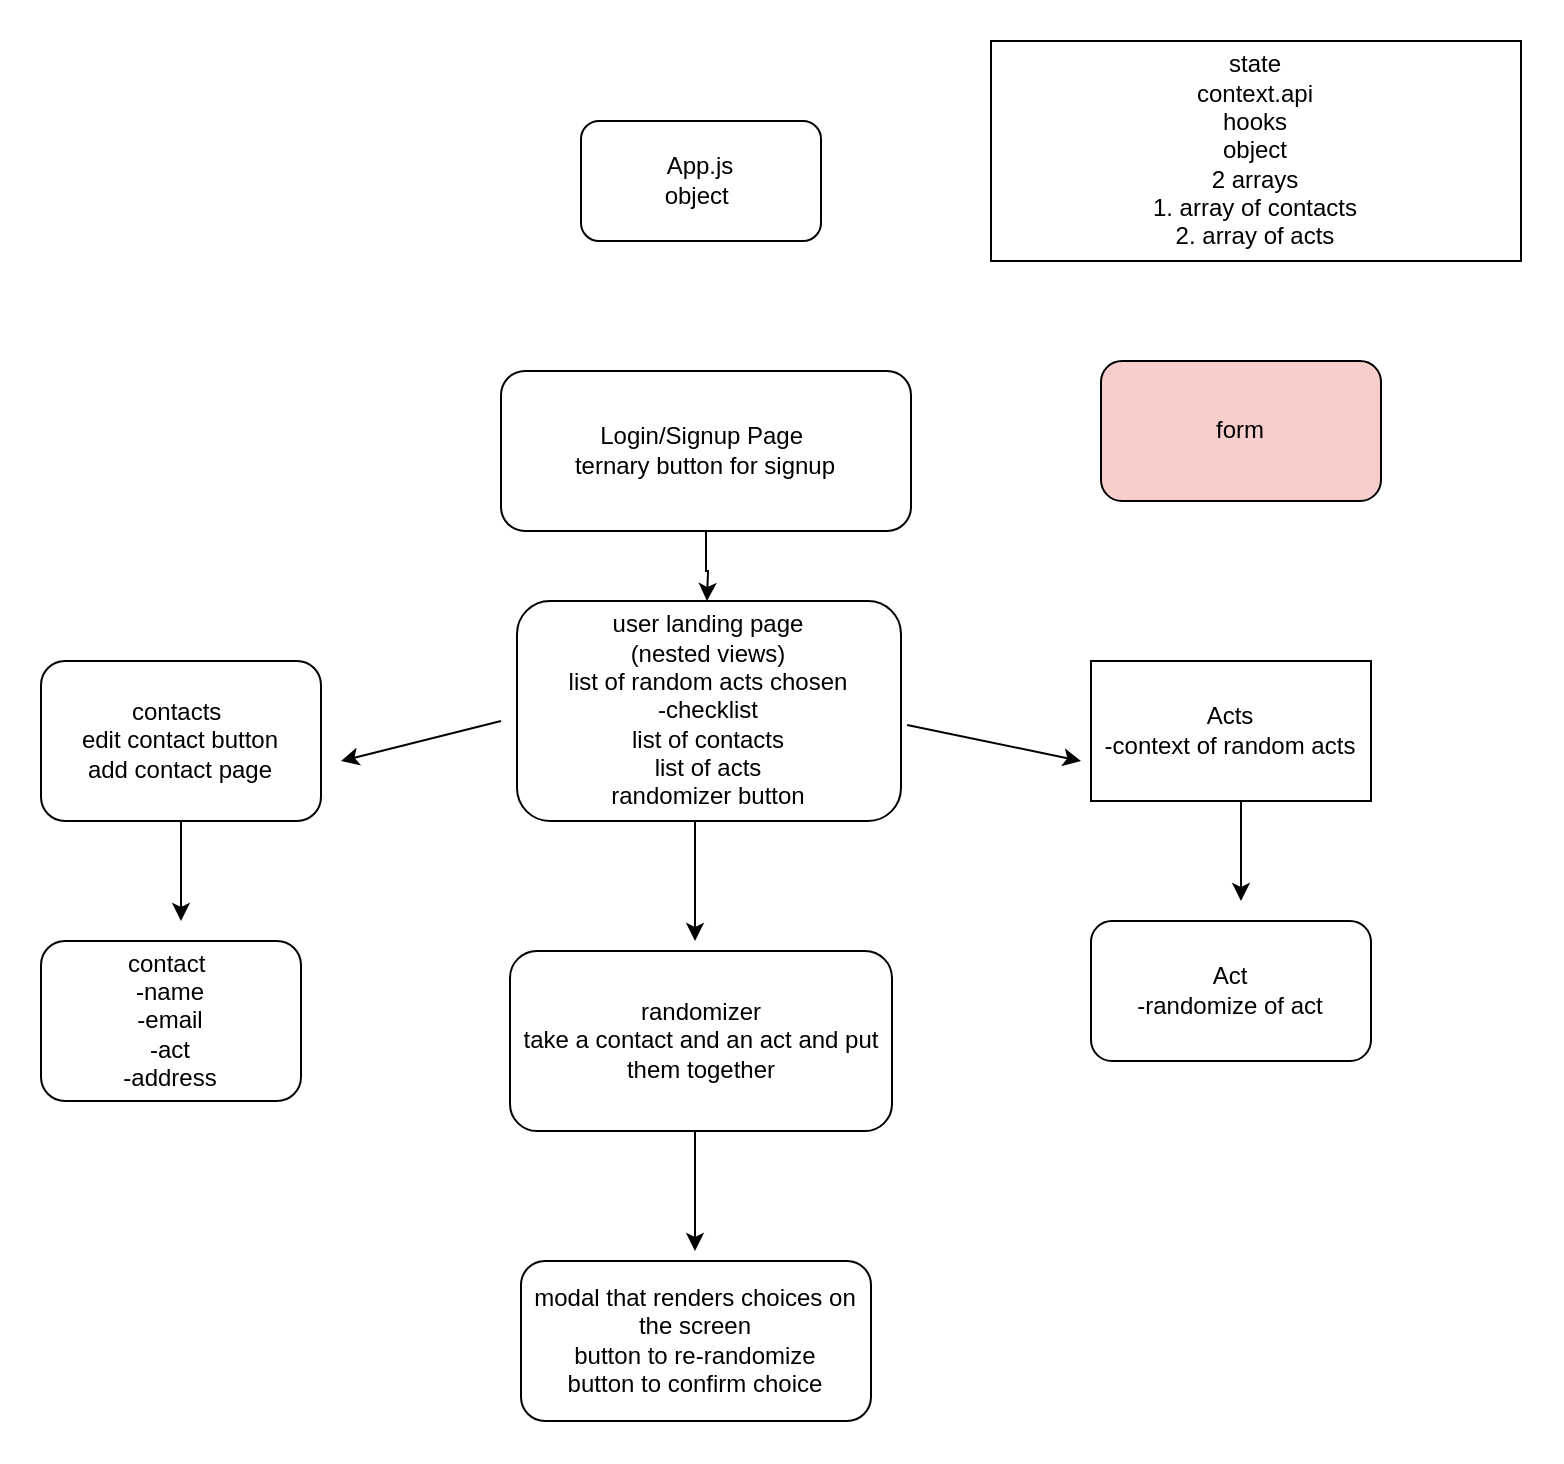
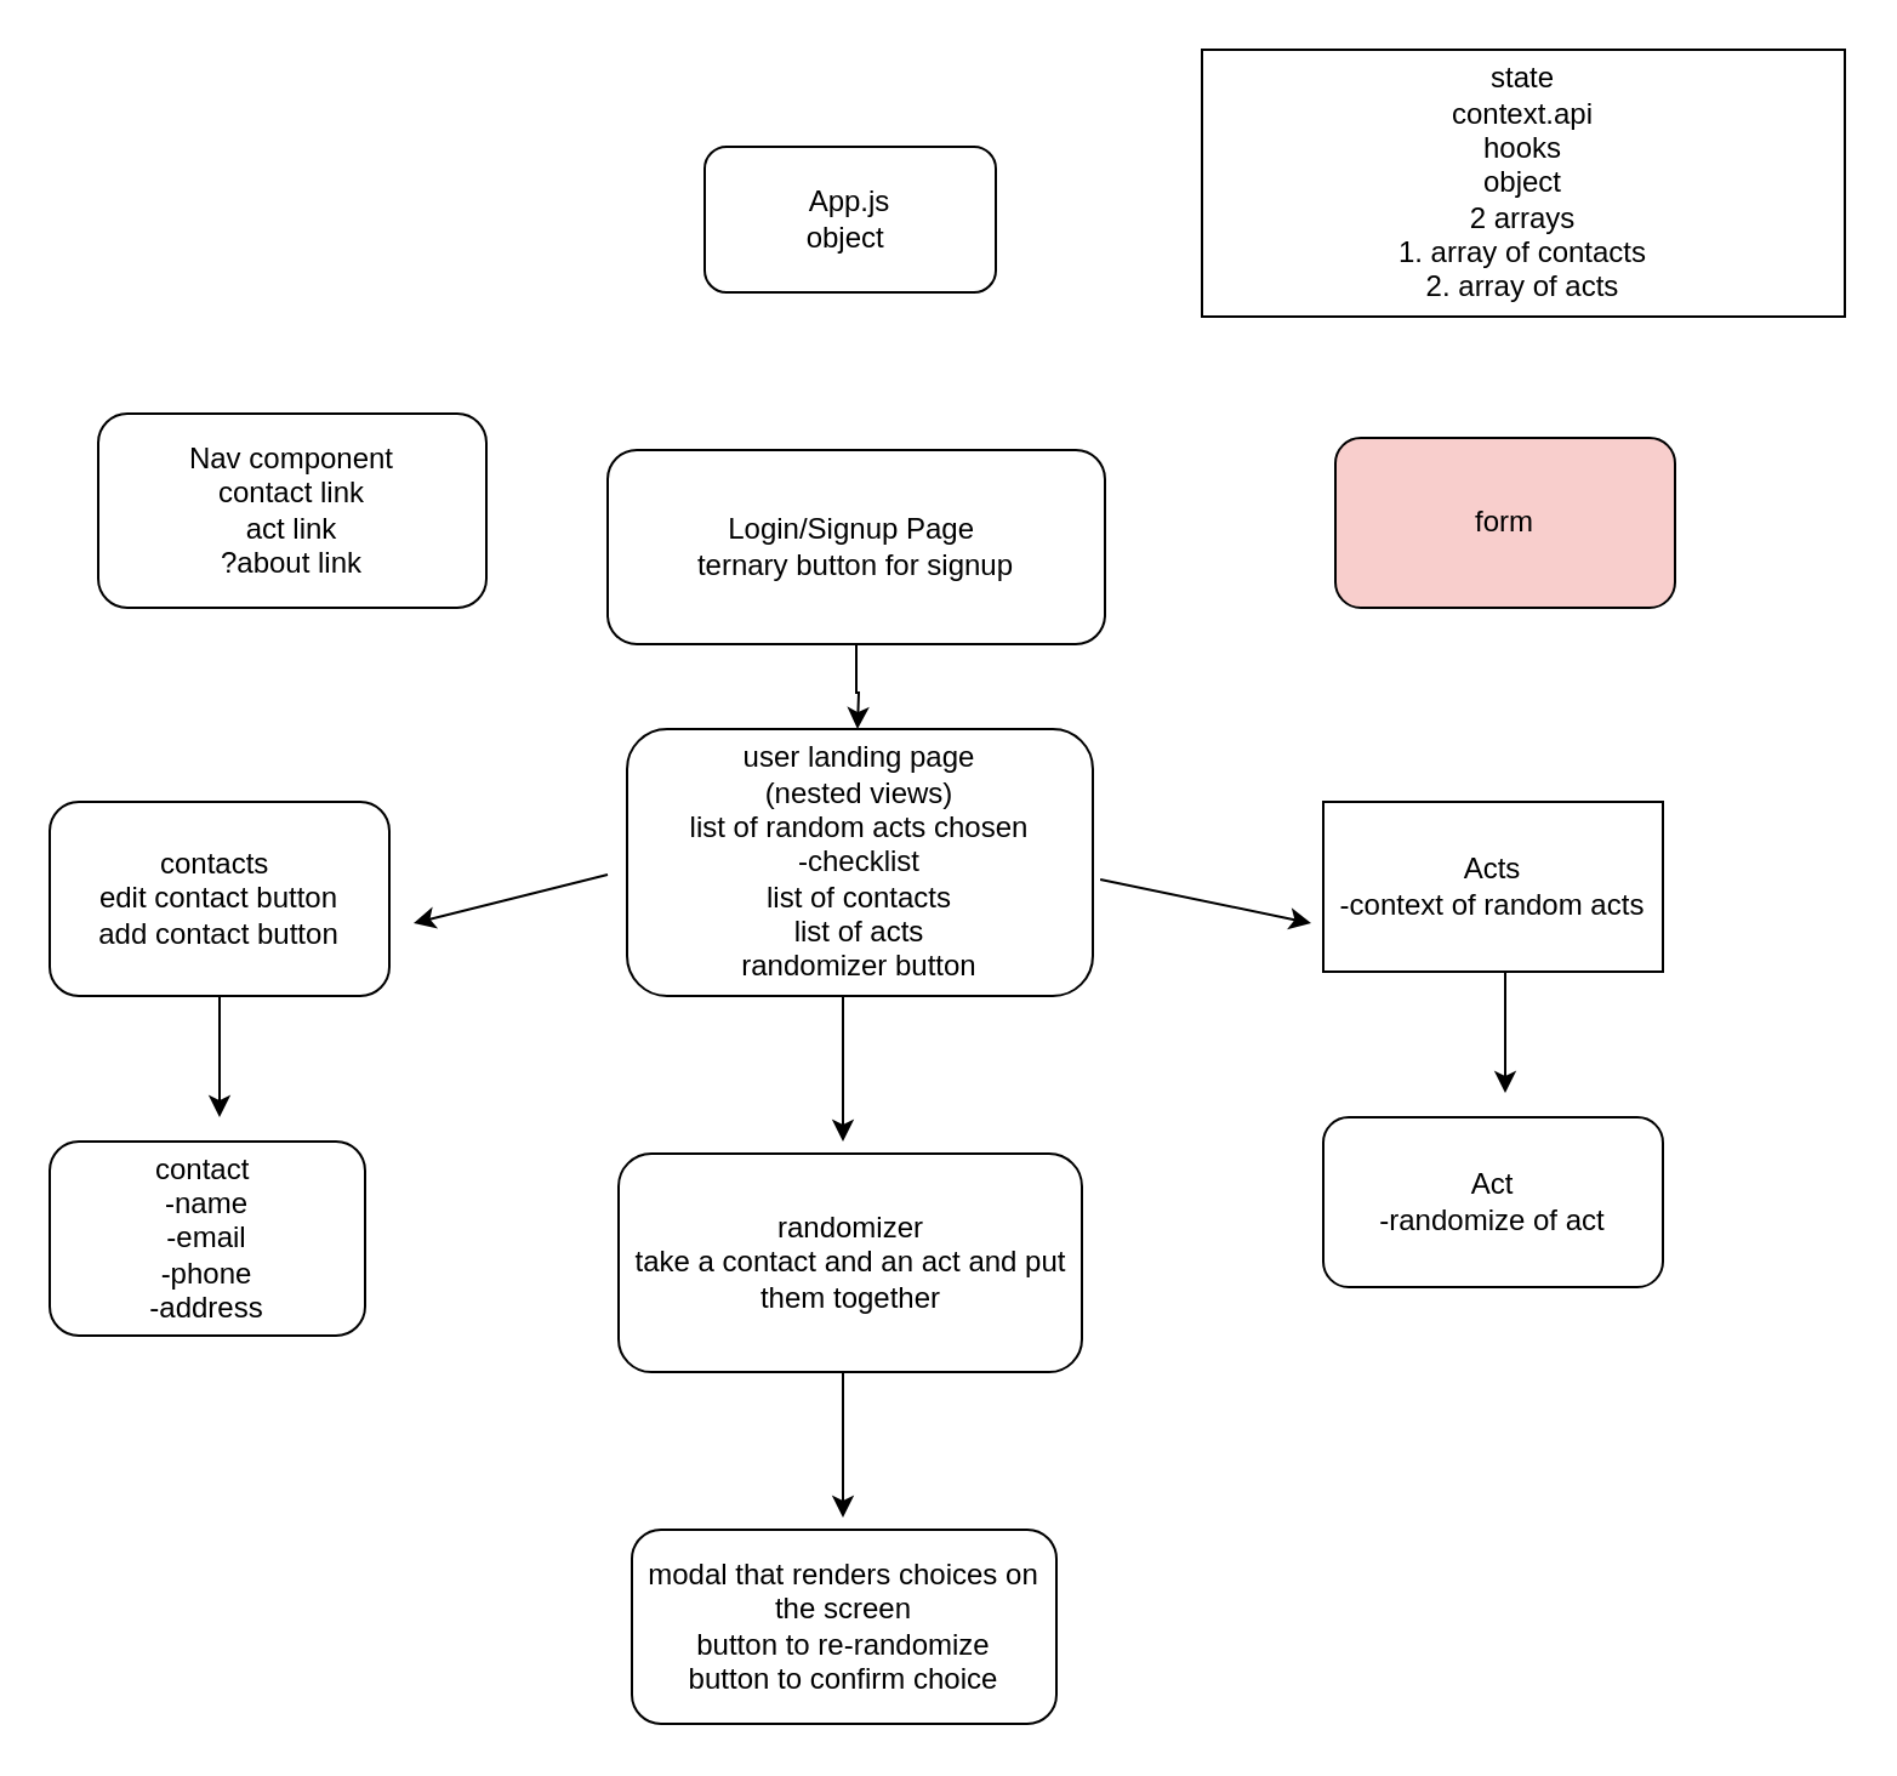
  <mxCell id="0" />
  <mxCell id="1" parent="0" />
  <mxCell id="2" value="App.js&lt;br&gt;object&amp;nbsp;" style="rounded=1;whiteSpace=wrap;html=1;" parent="1" vertex="1"><mxGeometry x="290" y="60" width="120" height="60" as="geometry" /></mxCell>
  <mxCell id="3" value="" style="edgeStyle=orthogonalEdgeStyle;rounded=0;orthogonalLoop=1;jettySize=auto;html=1;" parent="1" source="4" edge="1"><mxGeometry relative="1" as="geometry"><mxPoint x="353" y="300" as="targetPoint" /></mxGeometry></mxCell>
  <mxCell id="4" value="Login/Signup Page&amp;nbsp;&lt;br&gt;ternary button for signup" style="rounded=1;whiteSpace=wrap;html=1;" parent="1" vertex="1"><mxGeometry x="250" y="185" width="205" height="80" as="geometry" /></mxCell>
+ <mxCell id="5" value="Nav component&lt;br&gt;contact link&lt;br&gt;act link&lt;br&gt;?about link" style="rounded=1;whiteSpace=wrap;html=1;" parent="1" vertex="1"><mxGeometry x="40" y="170" width="160" height="80" as="geometry" /></mxCell>
  <mxCell id="6" value="form" style="rounded=1;whiteSpace=wrap;html=1;fillColor=#f8cecc;" parent="1" vertex="1"><mxGeometry x="550" y="180" width="140" height="70" as="geometry" /></mxCell>
  <mxCell id="7" value="user landing page&lt;br&gt;(nested views)&lt;br&gt;list of random acts chosen&lt;br&gt;-checklist&lt;br&gt;list of contacts&lt;br&gt;list of acts&lt;br&gt;randomizer button" style="rounded=1;whiteSpace=wrap;html=1;" parent="1" vertex="1"><mxGeometry x="258" y="300" width="192" height="110" as="geometry" /></mxCell>
  <mxCell id="8" value="randomizer&lt;br&gt;take a contact and an act and put them together" style="rounded=1;whiteSpace=wrap;html=1;" parent="1" vertex="1"><mxGeometry x="254.5" y="475" width="191" height="90" as="geometry" /></mxCell>
  <mxCell id="9" style="edgeStyle=orthogonalEdgeStyle;rounded=0;orthogonalLoop=1;jettySize=auto;html=1;exitX=0.5;exitY=0;exitDx=0;exitDy=0;" parent="1" source="10" edge="1"><mxGeometry relative="1" as="geometry"><mxPoint x="70" y="360" as="targetPoint" /></mxGeometry></mxCell>
- <mxCell id="10" value="contacts&amp;nbsp;&lt;br&gt;edit contact button&lt;br&gt;add contact page" style="rounded=1;whiteSpace=wrap;html=1;" parent="1" vertex="1"><mxGeometry x="20" y="330" width="140" height="80" as="geometry" /></mxCell>
+ <mxCell id="10" value="contacts&amp;nbsp;&lt;br&gt;edit contact button&lt;br&gt;add contact button" style="rounded=1;whiteSpace=wrap;html=1;" parent="1" vertex="1"><mxGeometry x="20" y="330" width="140" height="80" as="geometry" /></mxCell>
  <mxCell id="11" value="Acts&lt;br&gt;-context of random acts" style="rounded=1;whiteSpace=wrap;html=1;arcSize=0;" parent="1" vertex="1"><mxGeometry x="545" y="330" width="140" height="70" as="geometry" /></mxCell>
- <mxCell id="12" value="contact&amp;nbsp;&lt;br&gt;-name&lt;br&gt;-email&lt;br&gt;-act&lt;br&gt;-address" style="rounded=1;whiteSpace=wrap;html=1;" parent="1" vertex="1"><mxGeometry x="20" y="470" width="130" height="80" as="geometry" /></mxCell>
+ <mxCell id="12" value="contact&amp;nbsp;&lt;br&gt;-name&lt;br&gt;-email&lt;br&gt;-phone&lt;br&gt;-address" style="rounded=1;whiteSpace=wrap;html=1;" parent="1" vertex="1"><mxGeometry x="20" y="470" width="130" height="80" as="geometry" /></mxCell>
  <mxCell id="13" value="Act&lt;br&gt;-randomize of act" style="rounded=1;whiteSpace=wrap;html=1;" parent="1" vertex="1"><mxGeometry x="545" y="460" width="140" height="70" as="geometry" /></mxCell>
  <mxCell id="14" value="state&lt;br&gt;context.api&lt;br&gt;hooks&lt;br&gt;object&lt;br&gt;2 arrays&lt;br&gt;1. array of contacts&lt;br&gt;2. array of acts" style="rounded=0;whiteSpace=wrap;html=1;" parent="1" vertex="1"><mxGeometry x="495" y="20" width="265" height="110" as="geometry" /></mxCell>
  <mxCell id="15" value="modal that renders choices on the screen&lt;br&gt;button to re-randomize&lt;br&gt;button to confirm choice" style="rounded=1;whiteSpace=wrap;html=1;" parent="1" vertex="1"><mxGeometry x="260" y="630" width="175" height="80" as="geometry" /></mxCell>
  <mxCell id="16" value="" style="endArrow=classic;html=1;" parent="1" edge="1"><mxGeometry width="50" height="50" relative="1" as="geometry"><mxPoint x="250" y="360" as="sourcePoint" /><mxPoint x="170" y="380" as="targetPoint" /></mxGeometry></mxCell>
  <mxCell id="17" value="" style="endArrow=classic;html=1;exitX=1.016;exitY=0.564;exitDx=0;exitDy=0;exitPerimeter=0;" parent="1" source="7" edge="1"><mxGeometry width="50" height="50" relative="1" as="geometry"><mxPoint x="450" y="420" as="sourcePoint" /><mxPoint x="540" y="380" as="targetPoint" /></mxGeometry></mxCell>
  <mxCell id="18" value="" style="endArrow=classic;html=1;" parent="1" edge="1"><mxGeometry width="50" height="50" relative="1" as="geometry"><mxPoint x="347" y="410" as="sourcePoint" /><mxPoint x="347" y="470" as="targetPoint" /><Array as="points" /></mxGeometry></mxCell>
  <mxCell id="19" value="" style="endArrow=classic;html=1;exitX=0.5;exitY=1;exitDx=0;exitDy=0;" parent="1" source="10" edge="1"><mxGeometry width="50" height="50" relative="1" as="geometry"><mxPoint x="30" y="440" as="sourcePoint" /><mxPoint x="90" y="460" as="targetPoint" /></mxGeometry></mxCell>
  <mxCell id="20" value="" style="endArrow=classic;html=1;exitX=0.5;exitY=1;exitDx=0;exitDy=0;" parent="1" edge="1"><mxGeometry width="50" height="50" relative="1" as="geometry"><mxPoint x="620" y="400" as="sourcePoint" /><mxPoint x="620" y="450" as="targetPoint" /></mxGeometry></mxCell>
  <mxCell id="21" value="" style="endArrow=classic;html=1;" parent="1" edge="1"><mxGeometry width="50" height="50" relative="1" as="geometry"><mxPoint x="347" y="565" as="sourcePoint" /><mxPoint x="347" y="625" as="targetPoint" /><Array as="points" /></mxGeometry></mxCell>
